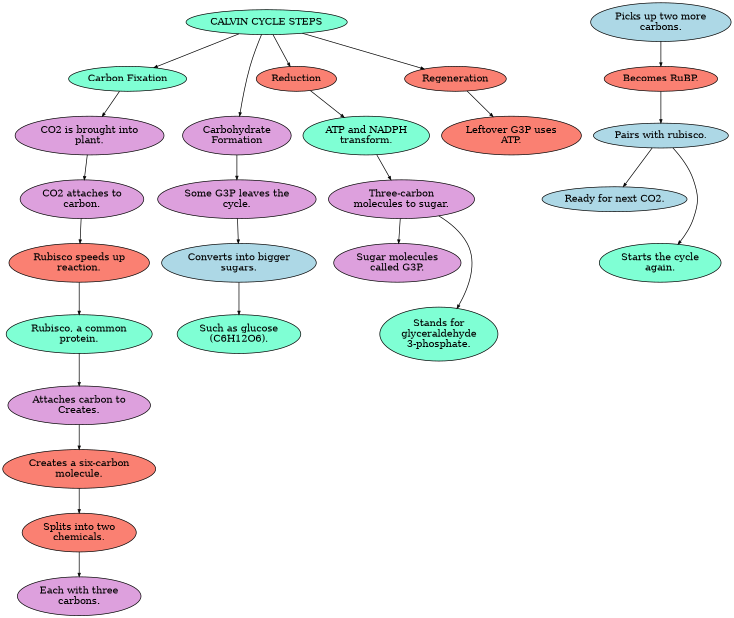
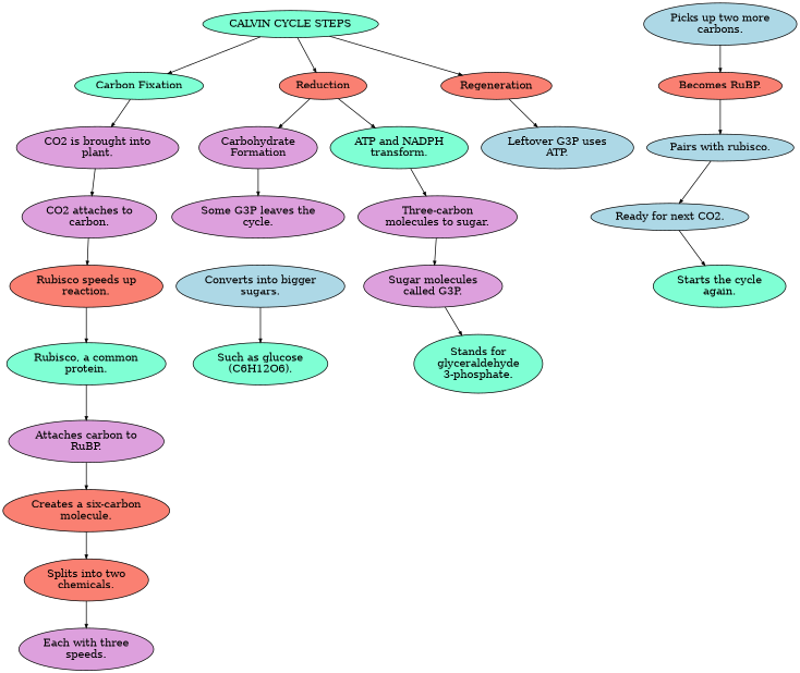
  digraph {
    rankdir=TB
    node [fillcolor=plum style=filled]
    edge [arrowsize=0.5 color=black]
    n1 [fillcolor=aquamarine height=0.5 label="CALVIN CYCLE STEPS" width=3.0125]
    n2 [fillcolor=aquamarine height=0.5 label="Carbon Fixation" width=1.9729]
    n3 [fillcolor=salmon height=0.5 label=Reduction width=1.363]
    n4 [height=0.77585 label="Carbohydrate\nFormation" width=1.8169]
    n5 [fillcolor=salmon height=0.5 label=Regeneration width=1.6402]
    n6 [height=0.77585 label="CO2 is brought into\nplant." width=2.5092]
    n7 [fillcolor=aquamarine height=0.77585 label="ATP and NADPH\ntransform." width=2.3177]
    n8 [height=0.77585 label="Some G3P leaves the\ncycle." width=2.6566]
-   n9 [fillcolor=salmon height=0.77585 label="Leftover G3P uses\nATP." width=2.3767]
+   n9 [fillcolor=lightblue height=0.77585 label="Leftover G3P uses\nATP." width=2.3767]
    n10 [height=0.77585 label="CO2 attaches to\ncarbon." width=2.0968]
    n11 [height=0.77585 label="Three-carbon\nmolecules to sugar." width=2.4356]
    n12 [fillcolor=lightblue height=0.77585 label="Converts into bigger\nsugars." width=2.5534]
    n13 [fillcolor=salmon height=0.77585 label="Rubisco speeds up\nreaction." width=2.4356]
    n14 [fillcolor=aquamarine height=0.77585 label="Rubisco, a common\nprotein." width=2.5534]
-   n15 [height=0.77585 label="Attaches carbon to\nCreates." width=2.4061]
+   n15 [height=0.77585 label="Attaches carbon to\nRuBP." width=2.4061]
    n16 [fillcolor=salmon height=0.77585 label="Creates a six-carbon\nmolecule." width=2.5682]
    n17 [fillcolor=salmon height=0.77585 label="Splits into two\nchemicals." width=1.9053]
-   n18 [height=0.77585 label="Each with three\ncarbons." width=1.9936]
+   n18 [height=0.77585 label="Each with three\nspeeds." width=1.9936]
    n19 [height=0.77585 label="Sugar molecules\ncalled G3P." width=2.1115]
    n20 [fillcolor=aquamarine height=1.0852 label="Stands for\nglyceraldehyde\n3-phosphate." width=1.9495]
    n21 [fillcolor=aquamarine height=0.77585 label="Such as glucose\n(C6H12O6)." width=2.0968]
    n22 [fillcolor=lightblue height=0.77585 label="Picks up two more\ncarbons." width=2.3914]
    n23 [fillcolor=salmon height=0.5 label="Becomes RuBP." width=2.0145]
    n24 [fillcolor=lightblue height=0.5 label="Pairs with rubisco." width=2.2224]
    n25 [fillcolor=lightblue height=0.5 label="Ready for next CO2." width=2.4719]
    n26 [fillcolor=aquamarine height=0.77585 label="Starts the cycle\nagain." width=1.9936]
    n1 -> n2
    n1 -> n3
-   n1 -> n4
+   n3 -> n4
    n1 -> n5
    n2 -> n6
    n3 -> n7
    n4 -> n8
    n5 -> n9
    n6 -> n10
    n7 -> n11
-   n8 -> n12
    n10 -> n13
    n11 -> n19
    n12 -> n21
    n13 -> n14
    n14 -> n15
    n15 -> n16
    n16 -> n17
    n17 -> n18
-   n11 -> n20
+   n19 -> n20
    n22 -> n23
    n23 -> n24
    n24 -> n25
-   n24 -> n26
+   n25 -> n26
  }
